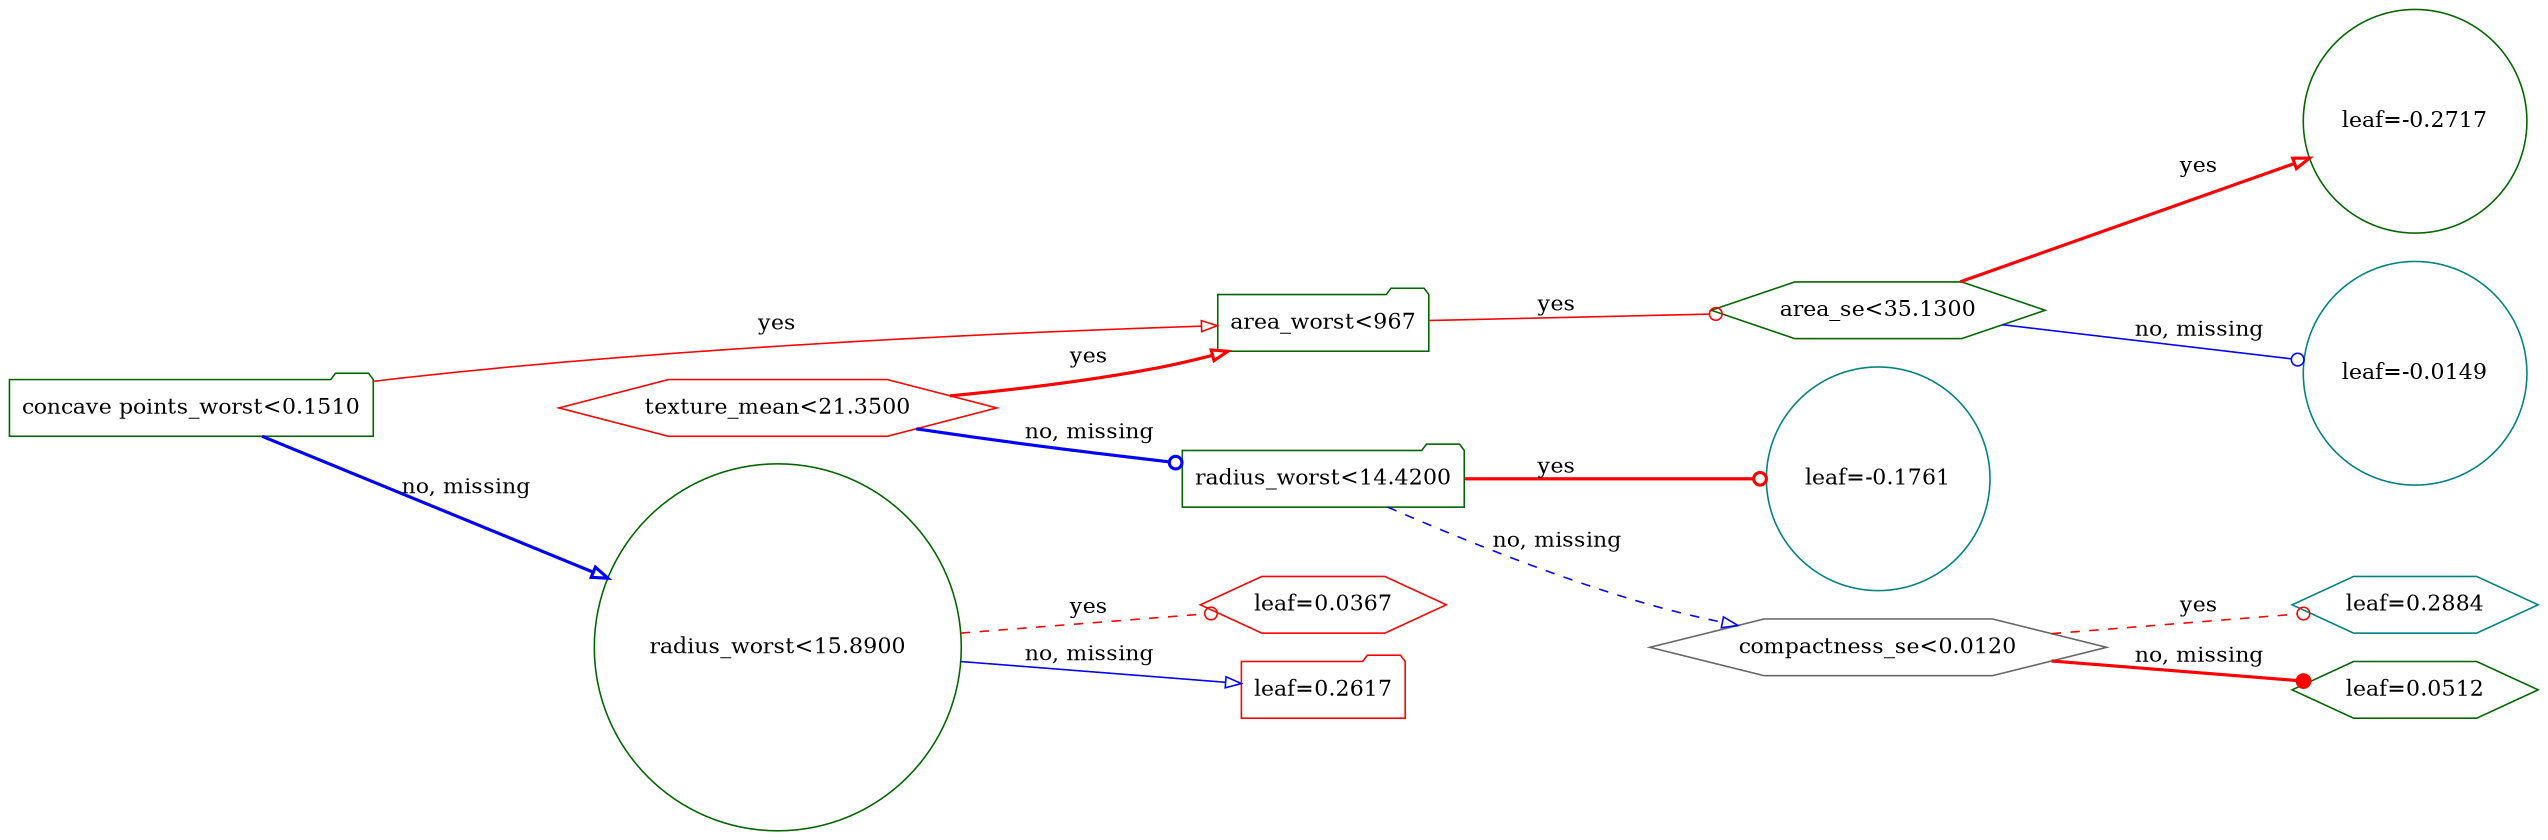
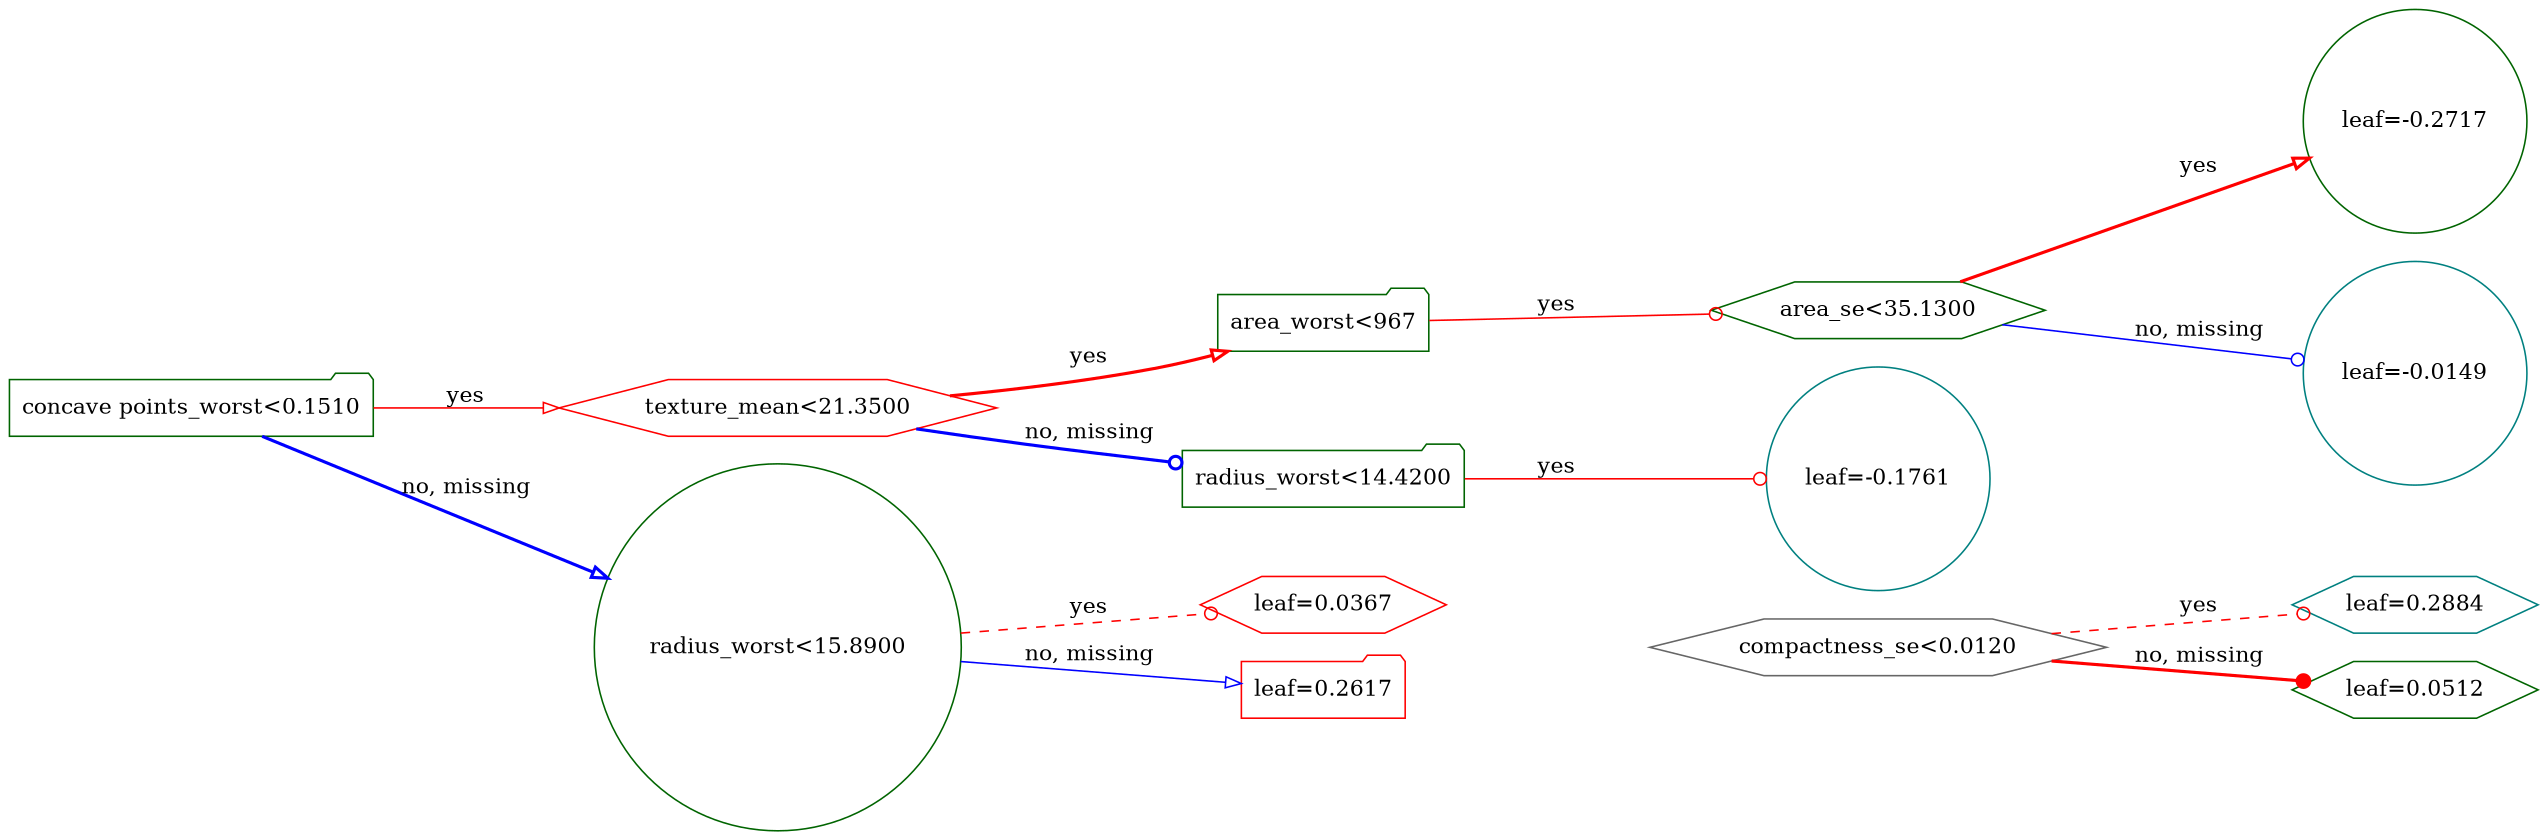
  digraph {
    rankdir=LR
    node [color=darkgreen shape=hexagon]
    edge [arrowhead=onormal color="#FF0000" style=solid]
    n1 [label="concave points_worst<0.1510" shape=folder]
    n2 [color=red label="texture_mean<21.3500"]
    n3 [label="radius_worst<15.8900" shape=circle]
    n4 [label="area_worst<967" shape=folder]
    n5 [label="radius_worst<14.4200" shape=folder]
    n6 [color=red label="leaf=0.0367"]
    n7 [color=red label="leaf=0.2617" shape=folder]
    n8 [label="area_se<35.1300"]
    n9 [color=teal label="leaf=-0.1761" shape=circle]
    n10 [color=gray40 label="compactness_se<0.0120"]
    n11 [label="leaf=-0.2717" shape=circle]
    n12 [color=teal label="leaf=-0.0149" shape=circle]
    n13 [color=teal label="leaf=0.2884"]
    n14 [label="leaf=0.0512"]
-   n1 -> n4 [label=yes]
+   n1 -> n2 [label=yes]
    n1 -> n3 [color="#0000FF" label="no, missing" style=bold]
    n2 -> n4 [label=yes style=bold]
    n2 -> n5 [arrowhead=odot color="#0000FF" label="no, missing" style=bold]
    n3 -> n6 [arrowhead=odot label=yes style=dashed]
    n3 -> n7 [color="#0000FF" label="no, missing"]
    n4 -> n8 [arrowhead=odot label=yes]
-   n5 -> n9 [arrowhead=odot label=yes style=bold]
-   n5 -> n10 [color="#0000FF" label="no, missing" style=dashed]
+   n5 -> n9 [arrowhead=odot label=yes]
    n8 -> n11 [label=yes style=bold]
    n8 -> n12 [arrowhead=odot color="#0000FF" label="no, missing"]
    n10 -> n13 [arrowhead=odot label=yes style=dashed]
    n10 -> n14 [arrowhead=dot label="no, missing" style=bold]
  }
